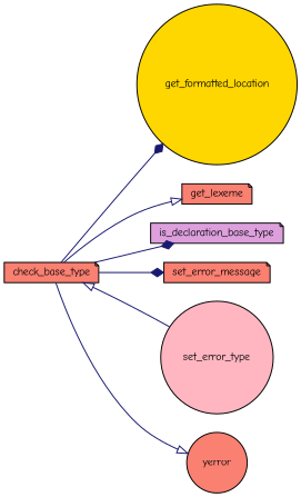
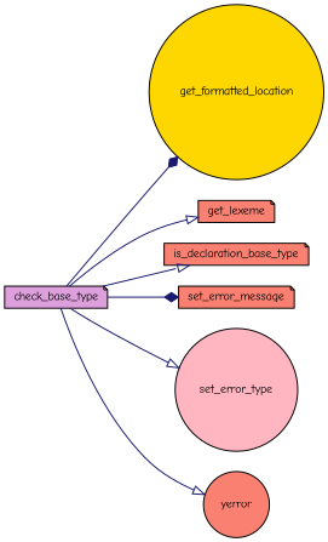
  digraph {
    fontname="Comic Neue"
    rankdir=LR
    node [color=black fillcolor=salmon fontname="Comic Neue" fontsize=10 shape=note style=filled]
    edge [arrowhead=diamond color=midnightblue fontname="Comic Neue" fontsize=10 labelfontname=Helvetica labelfontsize=10 style=solid]
-   n1 [fontcolor=black height=0.2 label=check_base_type width=0.4]
+   n1 [fillcolor=plum fontcolor=black height=0.2 label=check_base_type width=0.4]
    n2 [fillcolor=gold height=0.2 label=get_formatted_location shape=circle width=0.4]
    n3 [height=0.2 label=get_lexeme width=0.4]
-   n4 [fillcolor=plum height=0.2 label=is_declaration_base_type width=0.4]
+   n4 [height=0.2 label=is_declaration_base_type width=0.4]
    n5 [height=0.2 label=set_error_message width=0.4]
    n6 [fillcolor=lightpink height=0.2 label=set_error_type shape=circle width=0.4]
    n7 [height=0.2 label=yerror shape=circle width=0.4]
    n1 -> n2
    n1 -> n3 [arrowhead=onormal]
-   n1 -> n4
+   n1 -> n4 [arrowhead=onormal]
    n1 -> n5
-   n6 -> n1 [arrowhead=onormal]
+   n1 -> n6 [arrowhead=onormal]
    n1 -> n7 [arrowhead=onormal]
  }
